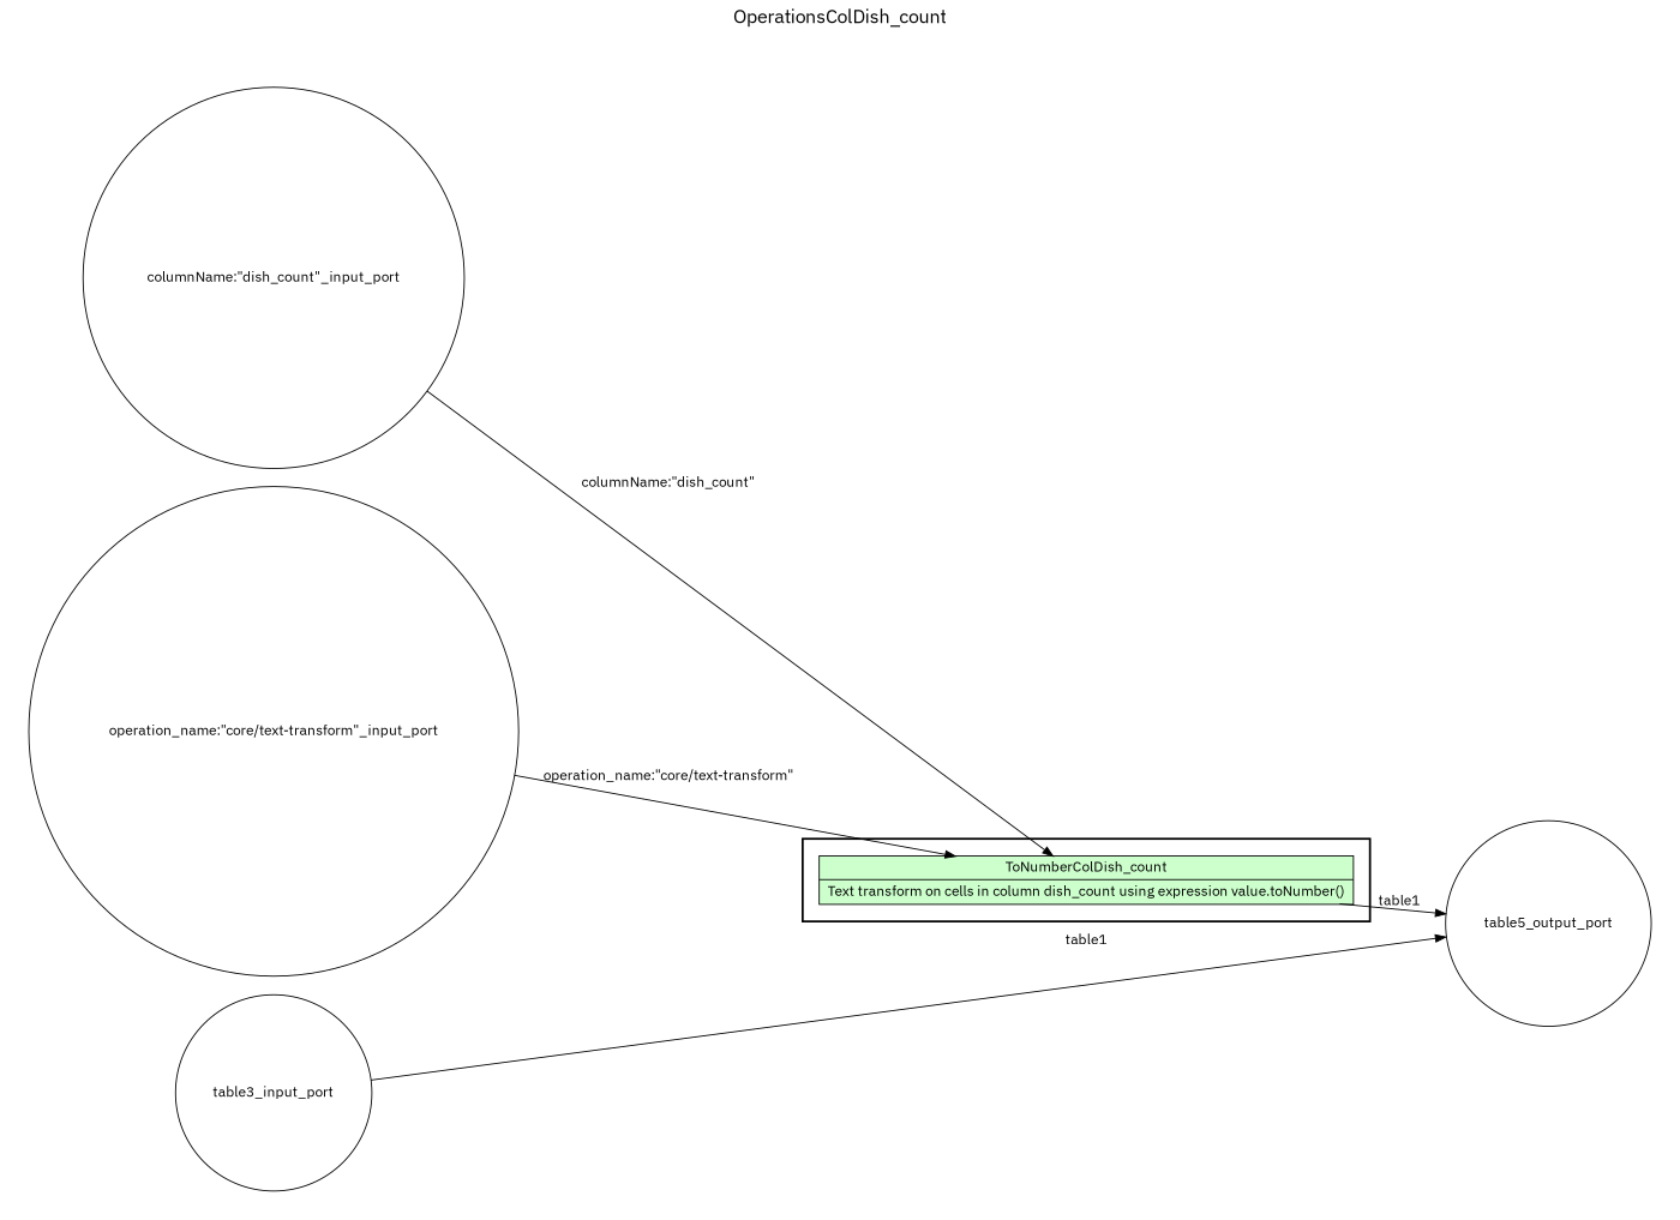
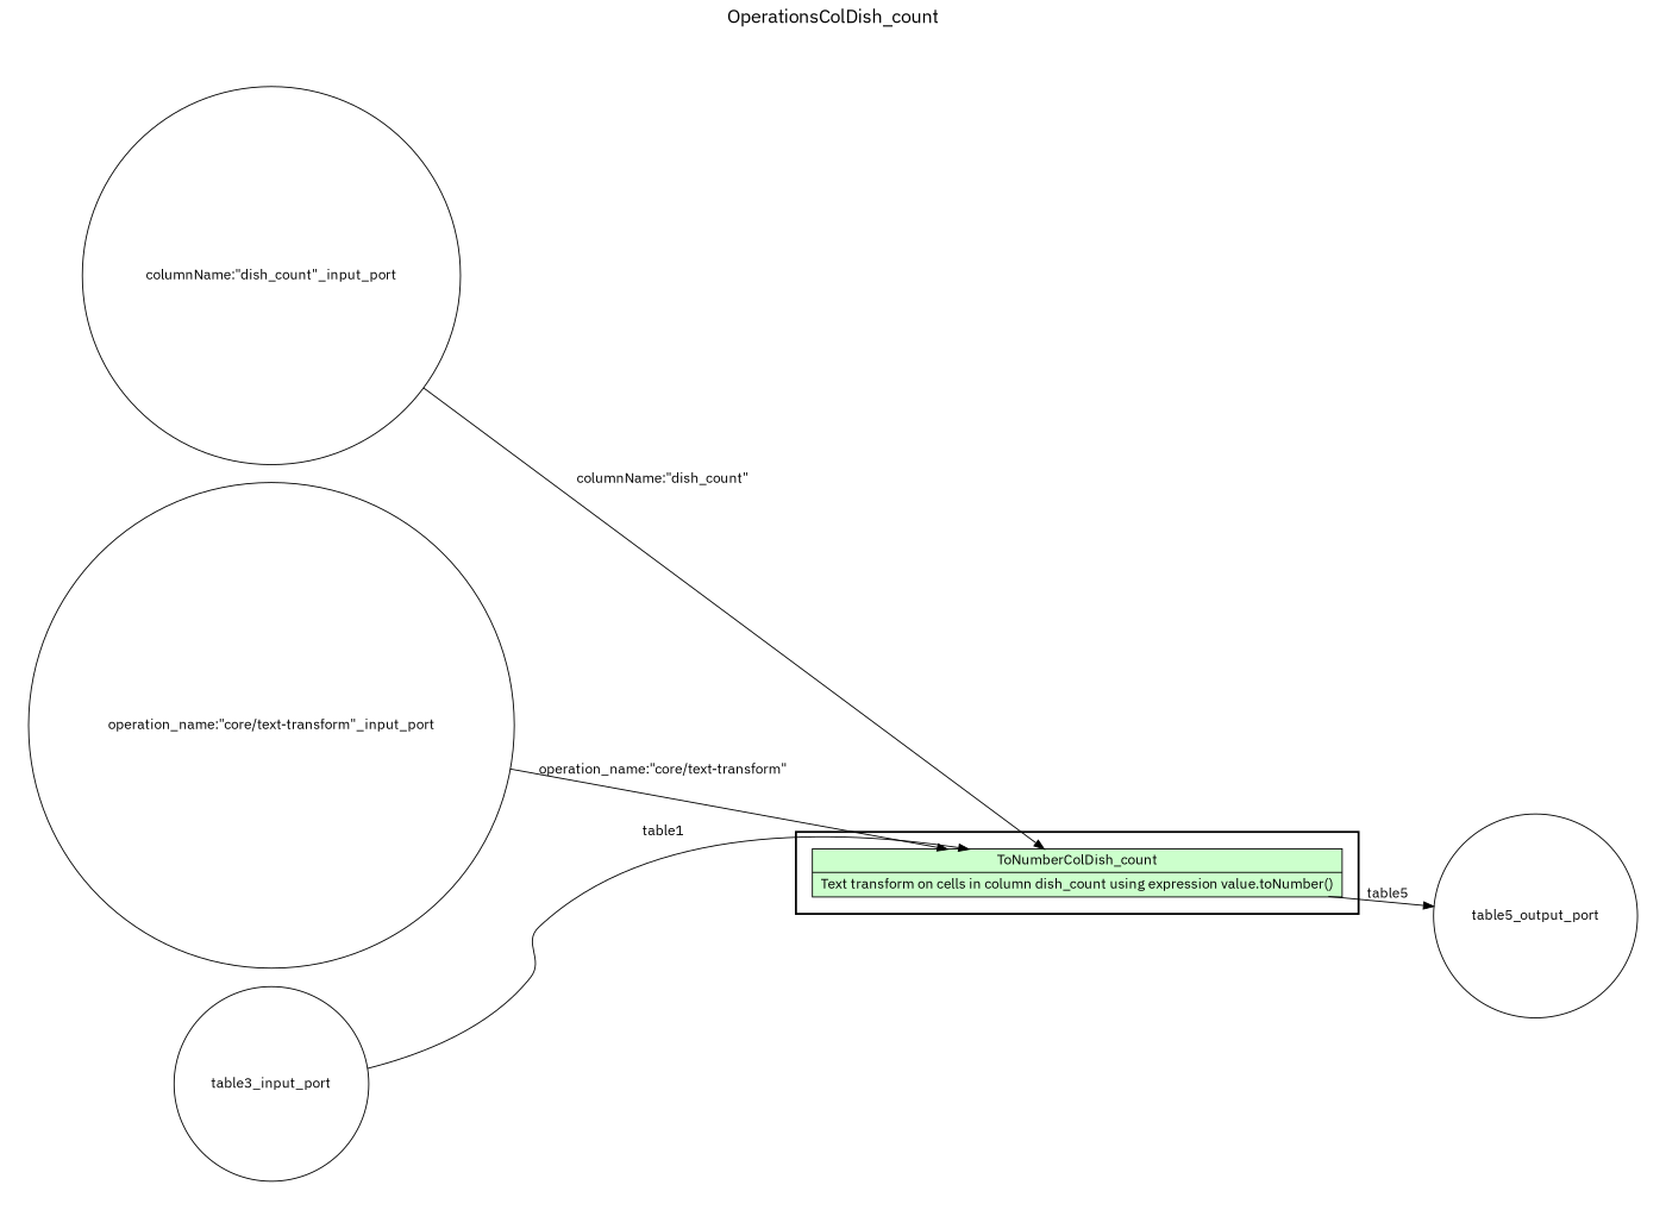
  digraph {
    fontname="IBM Plex Sans"
    fontsize=18
    label=OperationsColDish_count
    labelloc=t
    rankdir=LR
    node [fillcolor="#FFFFFF" fontname="IBM Plex Sans" peripheries=1 shape=circle style=filled]
    edge [fontname="IBM Plex Sans"]
    n1 [fillcolor="#CCFFCC" label="{{<f0> ToNumberColDish_count |<f1> Text transform on cells in column dish_count using expression value.toNumber()}}" rankdir=LR shape=record]
    n2 [label=table3_input_port width=0.2]
    "operation_name:\"core/text-transform\"_input_port" [width=0.2]
    "columnName:\"dish_count\"_input_port" [width=0.2]
    table5_output_port [width=0.2]
    subgraph cluster_1 {
      color=black
      label=""
      penwidth=2
      subgraph cluster_2 {
        color=black
        label=""
        penwidth=0
        n1
      }
    }
    subgraph cluster_3 {
      label=""
      penwidth=0
      subgraph cluster_4 {
        label=""
        penwidth=0
        n2
        "operation_name:\"core/text-transform\"_input_port"
        "columnName:\"dish_count\"_input_port"
      }
    }
    subgraph cluster_5 {
      label=""
      penwidth=0
      subgraph cluster_6 {
        label=""
        penwidth=0
        table5_output_port
      }
    }
-   n1 -> table5_output_port [label=table1]
-   n2 -> table5_output_port [label=table1]
+   n1 -> table5_output_port [label=table5]
+   n2 -> n1 [label=table1]
    "operation_name:\"core/text-transform\"_input_port" -> n1 [label="operation_name:\"core/text-transform\""]
    "columnName:\"dish_count\"_input_port" -> n1 [label="columnName:\"dish_count\""]
  }
